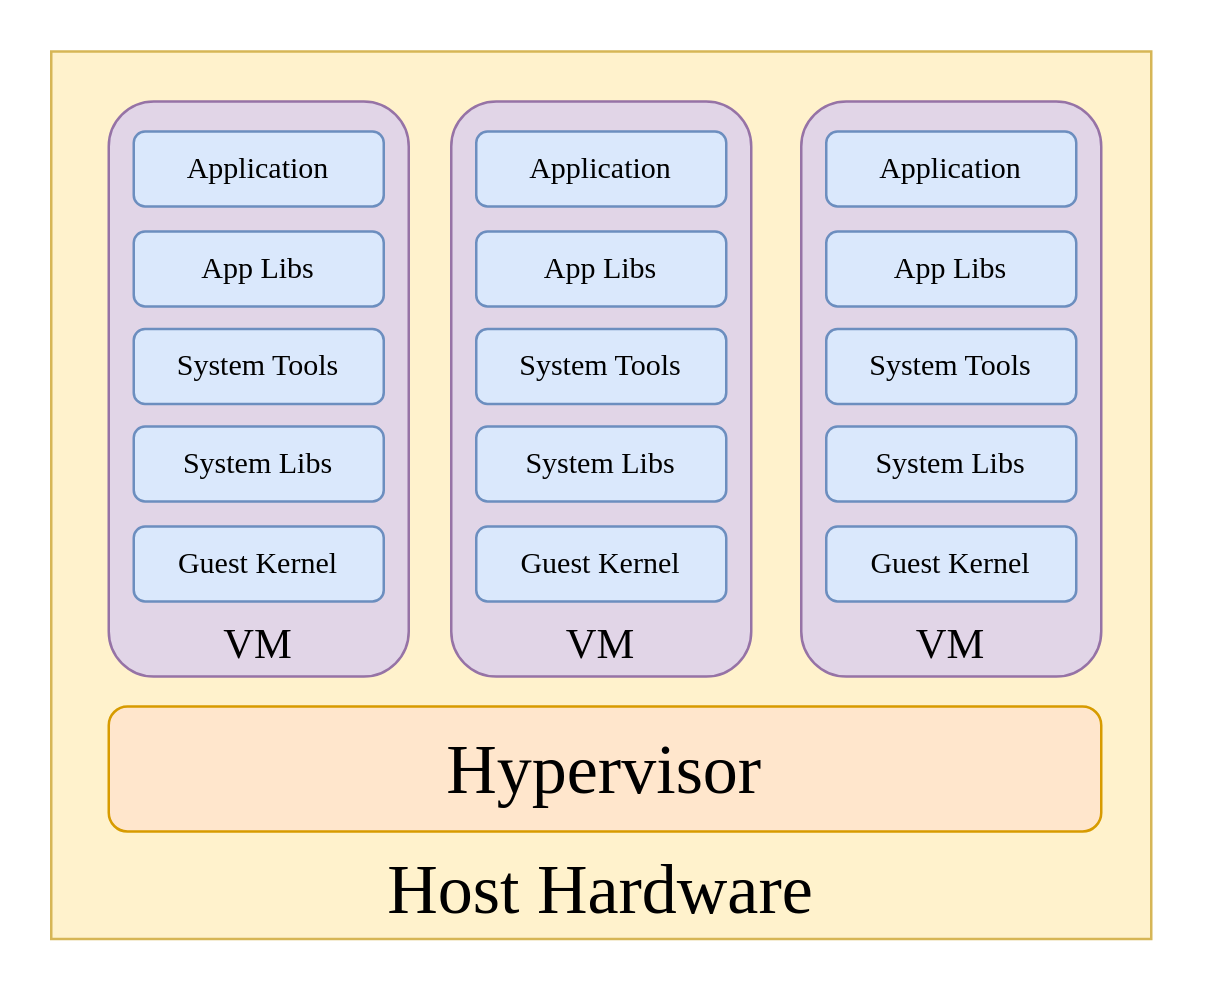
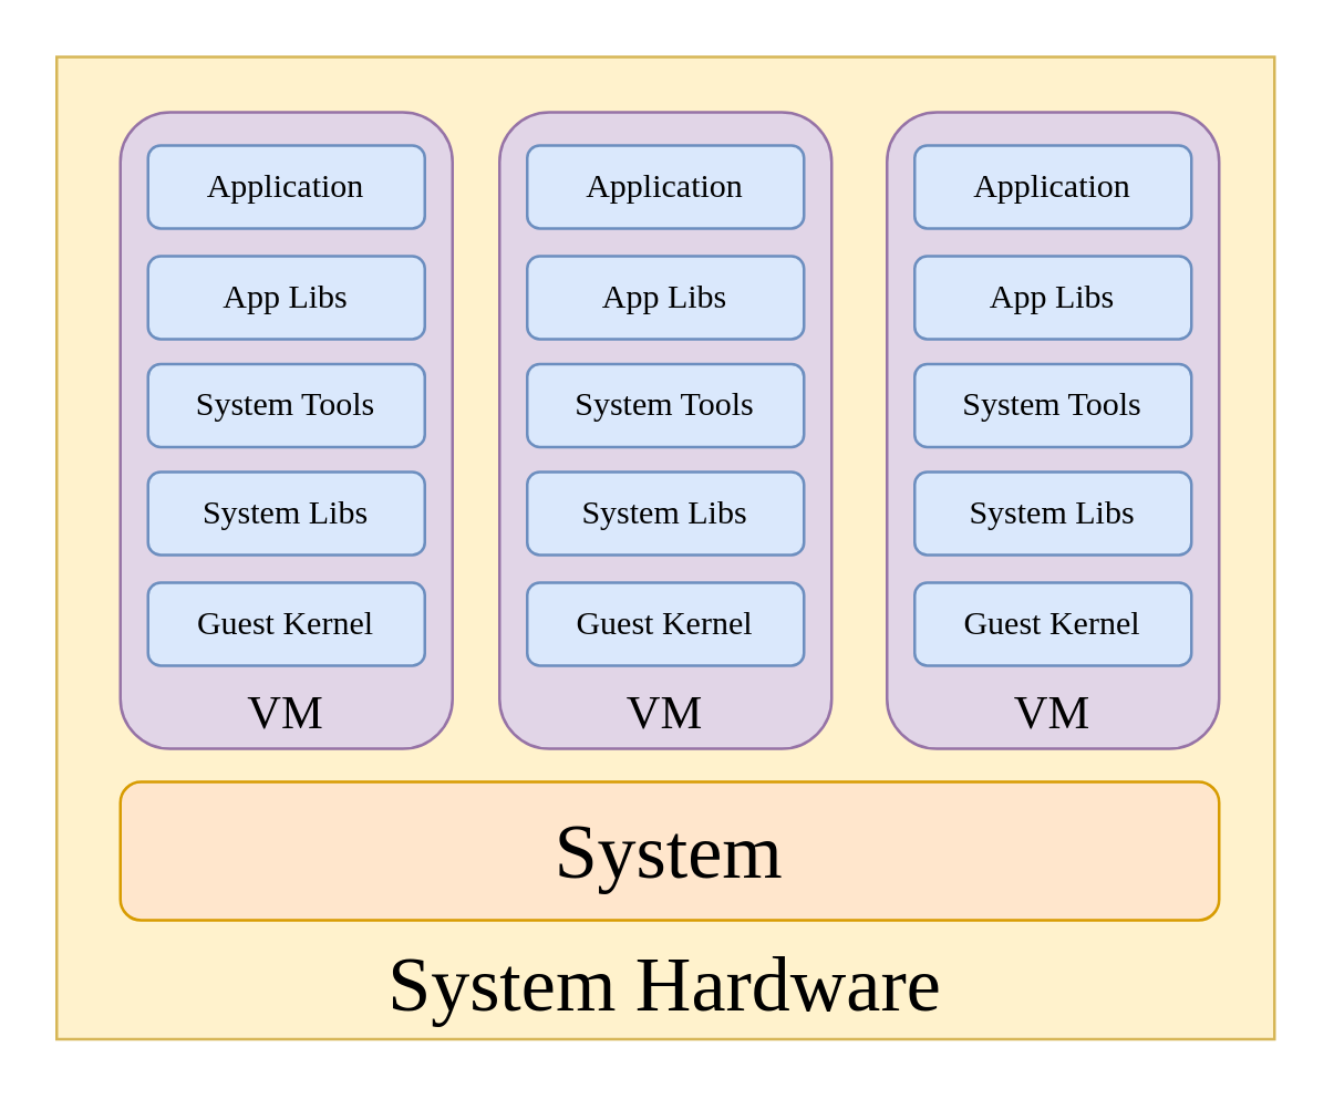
  <mxCell id="0" />
  <mxCell id="1" parent="0" />
- <mxCell id="2" value="&lt;font face=&quot;Montserrat&quot; style=&quot;font-size: 28px;&quot;&gt;Host Hardware&lt;/font&gt;" style="rounded=0;whiteSpace=wrap;html=1;fillColor=#fff2cc;strokeColor=#d6b656;verticalAlign=bottom;" vertex="1" parent="1"><mxGeometry x="20" y="20" width="440" height="355" as="geometry" /></mxCell>
- <mxCell id="3" value="&lt;font data-font-src=&quot;https://fonts.googleapis.com/css?family=Montserrat&quot; face=&quot;Montserrat&quot; style=&quot;font-size: 28px;&quot;&gt;Hypervisor&lt;/font&gt;" style="rounded=1;whiteSpace=wrap;html=1;fillColor=#ffe6cc;strokeColor=#d79b00;" vertex="1" parent="1"><mxGeometry x="43" y="282" width="397" height="50" as="geometry" /></mxCell>
+ <mxCell id="2" value="&lt;font face=&quot;Montserrat&quot; style=&quot;font-size: 28px;&quot;&gt;System Hardware&lt;/font&gt;" style="rounded=0;whiteSpace=wrap;html=1;fillColor=#fff2cc;strokeColor=#d6b656;verticalAlign=bottom;" vertex="1" parent="1"><mxGeometry x="20" y="20" width="440" height="355" as="geometry" /></mxCell>
+ <mxCell id="3" value="&lt;font data-font-src=&quot;https://fonts.googleapis.com/css?family=Montserrat&quot; face=&quot;Montserrat&quot; style=&quot;font-size: 28px;&quot;&gt;System&lt;/font&gt;" style="rounded=1;whiteSpace=wrap;html=1;fillColor=#ffe6cc;strokeColor=#d79b00;" vertex="1" parent="1"><mxGeometry x="43" y="282" width="397" height="50" as="geometry" /></mxCell>
  <mxCell id="4" value="" style="group" vertex="1" connectable="0" parent="1"><mxGeometry x="43" y="40" width="120" height="230" as="geometry" /></mxCell>
  <mxCell id="5" value="&lt;font data-font-src=&quot;https://fonts.googleapis.com/css?family=Montserrat&quot; face=&quot;Montserrat&quot; style=&quot;font-size: 17px;&quot;&gt;VM&lt;/font&gt;" style="rounded=1;whiteSpace=wrap;html=1;verticalAlign=bottom;fillColor=#e1d5e7;strokeColor=#9673a6;" vertex="1" parent="4"><mxGeometry width="120" height="230" as="geometry" /></mxCell>
  <mxCell id="6" value="&lt;font data-font-src=&quot;https://fonts.googleapis.com/css?family=Montserrat&quot; face=&quot;Montserrat&quot;&gt;Guest Kernel&lt;/font&gt;" style="rounded=1;whiteSpace=wrap;html=1;fillColor=#dae8fc;strokeColor=#6c8ebf;" vertex="1" parent="4"><mxGeometry x="10" y="170" width="100" height="30" as="geometry" /></mxCell>
  <mxCell id="7" value="&lt;font data-font-src=&quot;https://fonts.googleapis.com/css?family=Montserrat&quot; face=&quot;Montserrat&quot;&gt;System Libs&lt;/font&gt;" style="rounded=1;whiteSpace=wrap;html=1;fillColor=#dae8fc;strokeColor=#6c8ebf;" vertex="1" parent="4"><mxGeometry x="10" y="130" width="100" height="30" as="geometry" /></mxCell>
  <mxCell id="8" value="&lt;font data-font-src=&quot;https://fonts.googleapis.com/css?family=Montserrat&quot; face=&quot;Montserrat&quot;&gt;App Libs&lt;/font&gt;" style="rounded=1;whiteSpace=wrap;html=1;fillColor=#dae8fc;strokeColor=#6c8ebf;" vertex="1" parent="4"><mxGeometry x="10" y="52" width="100" height="30" as="geometry" /></mxCell>
  <mxCell id="9" value="&lt;font data-font-src=&quot;https://fonts.googleapis.com/css?family=Montserrat&quot; face=&quot;Montserrat&quot;&gt;System Tools&lt;/font&gt;" style="rounded=1;whiteSpace=wrap;html=1;fillColor=#dae8fc;strokeColor=#6c8ebf;" vertex="1" parent="4"><mxGeometry x="10" y="91" width="100" height="30" as="geometry" /></mxCell>
  <mxCell id="10" value="&lt;font data-font-src=&quot;https://fonts.googleapis.com/css?family=Montserrat&quot; face=&quot;Montserrat&quot;&gt;Application&lt;/font&gt;" style="rounded=1;whiteSpace=wrap;html=1;fillColor=#dae8fc;strokeColor=#6c8ebf;" vertex="1" parent="4"><mxGeometry x="10" y="12" width="100" height="30" as="geometry" /></mxCell>
  <mxCell id="11" value="" style="group" vertex="1" connectable="0" parent="1"><mxGeometry x="180" y="40" width="120" height="230" as="geometry" /></mxCell>
  <mxCell id="12" value="&lt;font data-font-src=&quot;https://fonts.googleapis.com/css?family=Montserrat&quot; face=&quot;Montserrat&quot; style=&quot;font-size: 17px;&quot;&gt;VM&lt;/font&gt;" style="rounded=1;whiteSpace=wrap;html=1;verticalAlign=bottom;fillColor=#e1d5e7;strokeColor=#9673a6;" vertex="1" parent="11"><mxGeometry width="120" height="230" as="geometry" /></mxCell>
  <mxCell id="13" value="&lt;font data-font-src=&quot;https://fonts.googleapis.com/css?family=Montserrat&quot; face=&quot;Montserrat&quot;&gt;Guest Kernel&lt;/font&gt;" style="rounded=1;whiteSpace=wrap;html=1;fillColor=#dae8fc;strokeColor=#6c8ebf;" vertex="1" parent="11"><mxGeometry x="10" y="170" width="100" height="30" as="geometry" /></mxCell>
  <mxCell id="14" value="&lt;font data-font-src=&quot;https://fonts.googleapis.com/css?family=Montserrat&quot; face=&quot;Montserrat&quot;&gt;System Libs&lt;/font&gt;" style="rounded=1;whiteSpace=wrap;html=1;fillColor=#dae8fc;strokeColor=#6c8ebf;" vertex="1" parent="11"><mxGeometry x="10" y="130" width="100" height="30" as="geometry" /></mxCell>
  <mxCell id="15" value="&lt;font data-font-src=&quot;https://fonts.googleapis.com/css?family=Montserrat&quot; face=&quot;Montserrat&quot;&gt;App Libs&lt;/font&gt;" style="rounded=1;whiteSpace=wrap;html=1;fillColor=#dae8fc;strokeColor=#6c8ebf;" vertex="1" parent="11"><mxGeometry x="10" y="52" width="100" height="30" as="geometry" /></mxCell>
  <mxCell id="16" value="&lt;font data-font-src=&quot;https://fonts.googleapis.com/css?family=Montserrat&quot; face=&quot;Montserrat&quot;&gt;System Tools&lt;/font&gt;" style="rounded=1;whiteSpace=wrap;html=1;fillColor=#dae8fc;strokeColor=#6c8ebf;" vertex="1" parent="11"><mxGeometry x="10" y="91" width="100" height="30" as="geometry" /></mxCell>
  <mxCell id="17" value="&lt;font data-font-src=&quot;https://fonts.googleapis.com/css?family=Montserrat&quot; face=&quot;Montserrat&quot;&gt;Application&lt;/font&gt;" style="rounded=1;whiteSpace=wrap;html=1;fillColor=#dae8fc;strokeColor=#6c8ebf;" vertex="1" parent="11"><mxGeometry x="10" y="12" width="100" height="30" as="geometry" /></mxCell>
  <mxCell id="18" value="" style="group" vertex="1" connectable="0" parent="1"><mxGeometry x="320" y="40" width="120" height="230" as="geometry" /></mxCell>
  <mxCell id="19" value="&lt;font data-font-src=&quot;https://fonts.googleapis.com/css?family=Montserrat&quot; face=&quot;Montserrat&quot; style=&quot;font-size: 17px;&quot;&gt;VM&lt;/font&gt;" style="rounded=1;whiteSpace=wrap;html=1;verticalAlign=bottom;fillColor=#e1d5e7;strokeColor=#9673a6;" vertex="1" parent="18"><mxGeometry width="120" height="230" as="geometry" /></mxCell>
  <mxCell id="20" value="&lt;font data-font-src=&quot;https://fonts.googleapis.com/css?family=Montserrat&quot; face=&quot;Montserrat&quot;&gt;Guest Kernel&lt;/font&gt;" style="rounded=1;whiteSpace=wrap;html=1;fillColor=#dae8fc;strokeColor=#6c8ebf;" vertex="1" parent="18"><mxGeometry x="10" y="170" width="100" height="30" as="geometry" /></mxCell>
  <mxCell id="21" value="&lt;font data-font-src=&quot;https://fonts.googleapis.com/css?family=Montserrat&quot; face=&quot;Montserrat&quot;&gt;System Libs&lt;/font&gt;" style="rounded=1;whiteSpace=wrap;html=1;fillColor=#dae8fc;strokeColor=#6c8ebf;" vertex="1" parent="18"><mxGeometry x="10" y="130" width="100" height="30" as="geometry" /></mxCell>
  <mxCell id="22" value="&lt;font data-font-src=&quot;https://fonts.googleapis.com/css?family=Montserrat&quot; face=&quot;Montserrat&quot;&gt;App Libs&lt;/font&gt;" style="rounded=1;whiteSpace=wrap;html=1;fillColor=#dae8fc;strokeColor=#6c8ebf;" vertex="1" parent="18"><mxGeometry x="10" y="52" width="100" height="30" as="geometry" /></mxCell>
  <mxCell id="23" value="&lt;font data-font-src=&quot;https://fonts.googleapis.com/css?family=Montserrat&quot; face=&quot;Montserrat&quot;&gt;System Tools&lt;/font&gt;" style="rounded=1;whiteSpace=wrap;html=1;fillColor=#dae8fc;strokeColor=#6c8ebf;" vertex="1" parent="18"><mxGeometry x="10" y="91" width="100" height="30" as="geometry" /></mxCell>
  <mxCell id="24" value="&lt;font data-font-src=&quot;https://fonts.googleapis.com/css?family=Montserrat&quot; face=&quot;Montserrat&quot;&gt;Application&lt;/font&gt;" style="rounded=1;whiteSpace=wrap;html=1;fillColor=#dae8fc;strokeColor=#6c8ebf;" vertex="1" parent="18"><mxGeometry x="10" y="12" width="100" height="30" as="geometry" /></mxCell>
